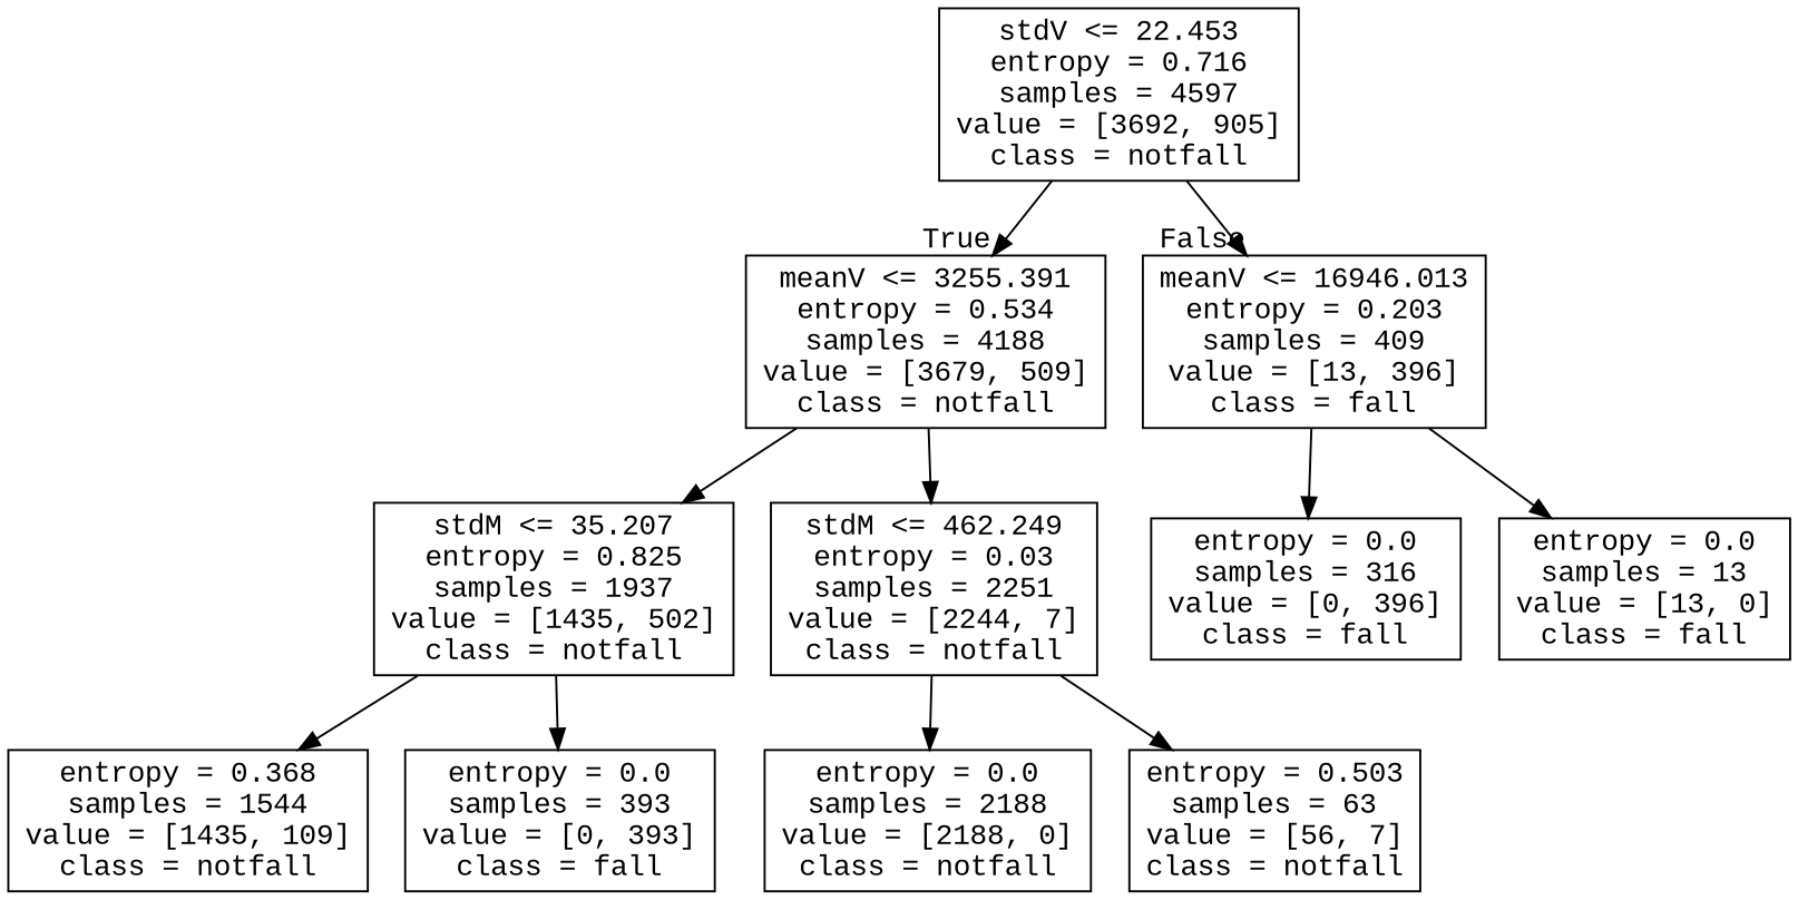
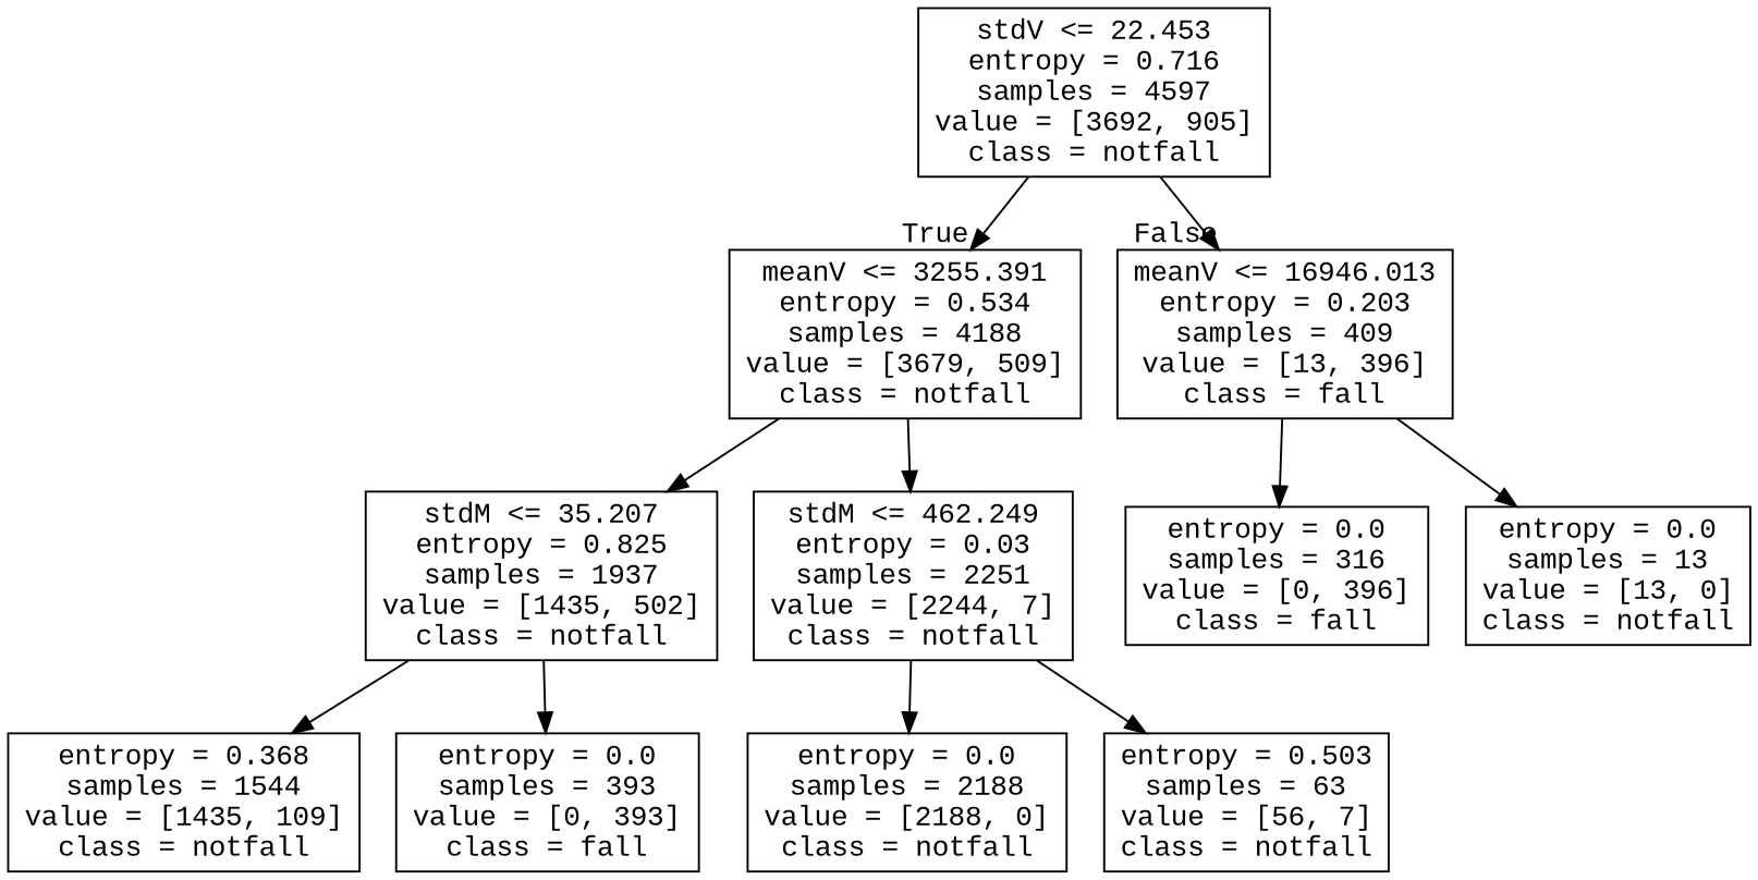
  digraph {
    fontname="Liberation Mono"
    node [fontname="Liberation Mono" shape=box]
    edge [fontname="Liberation Mono"]
    n1 [label="stdV <= 22.453\nentropy = 0.716\nsamples = 4597\nvalue = [3692, 905]\nclass = notfall"]
    n2 [label="meanV <= 3255.391\nentropy = 0.534\nsamples = 4188\nvalue = [3679, 509]\nclass = notfall"]
    n3 [label="meanV <= 16946.013\nentropy = 0.203\nsamples = 409\nvalue = [13, 396]\nclass = fall"]
    n4 [label="stdM <= 35.207\nentropy = 0.825\nsamples = 1937\nvalue = [1435, 502]\nclass = notfall"]
    n5 [label="stdM <= 462.249\nentropy = 0.03\nsamples = 2251\nvalue = [2244, 7]\nclass = notfall"]
    n6 [label="entropy = 0.0\nsamples = 316\nvalue = [0, 396]\nclass = fall"]
-   n7 [label="entropy = 0.0\nsamples = 13\nvalue = [13, 0]\nclass = fall"]
+   n7 [label="entropy = 0.0\nsamples = 13\nvalue = [13, 0]\nclass = notfall"]
    n8 [label="entropy = 0.368\nsamples = 1544\nvalue = [1435, 109]\nclass = notfall"]
    n9 [label="entropy = 0.0\nsamples = 393\nvalue = [0, 393]\nclass = fall"]
    n10 [label="entropy = 0.0\nsamples = 2188\nvalue = [2188, 0]\nclass = notfall"]
    n11 [label="entropy = 0.503\nsamples = 63\nvalue = [56, 7]\nclass = notfall"]
    n1 -> n2 [headlabel=True labelangle=45 labeldistance=2.5]
    n1 -> n3 [headlabel=False labelangle=-45 labeldistance=2.5]
    n2 -> n4
    n2 -> n5
    n3 -> n6
    n3 -> n7
    n4 -> n8
    n4 -> n9
    n5 -> n10
    n5 -> n11
  }
